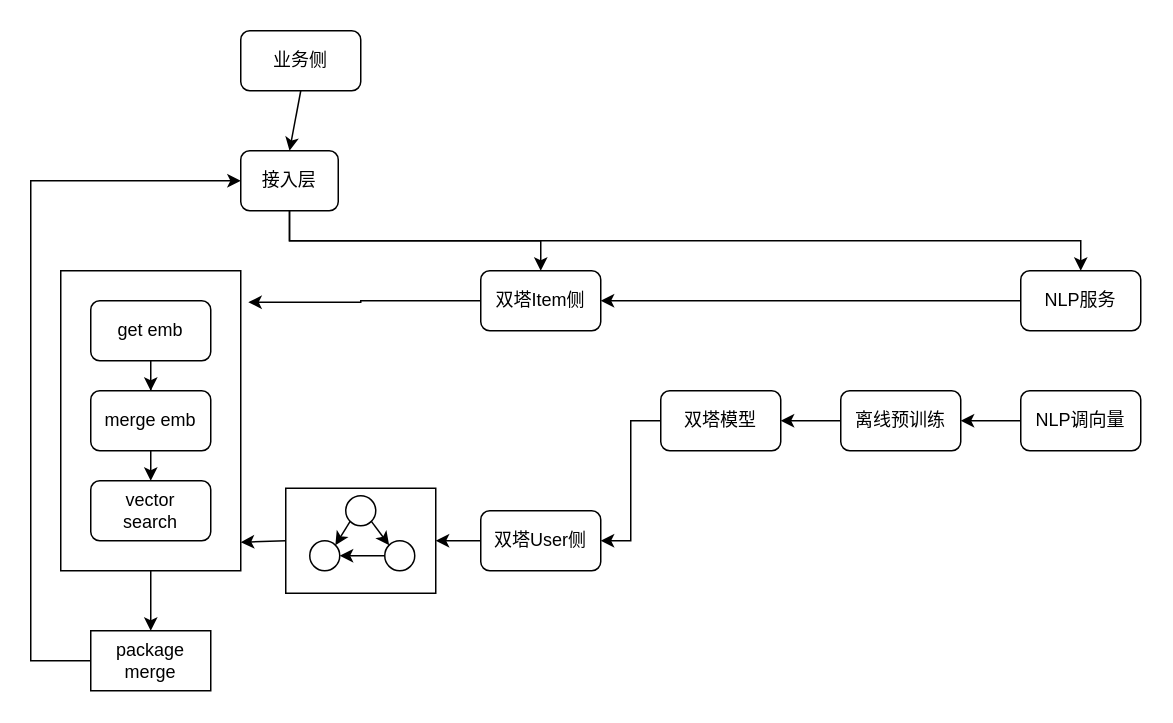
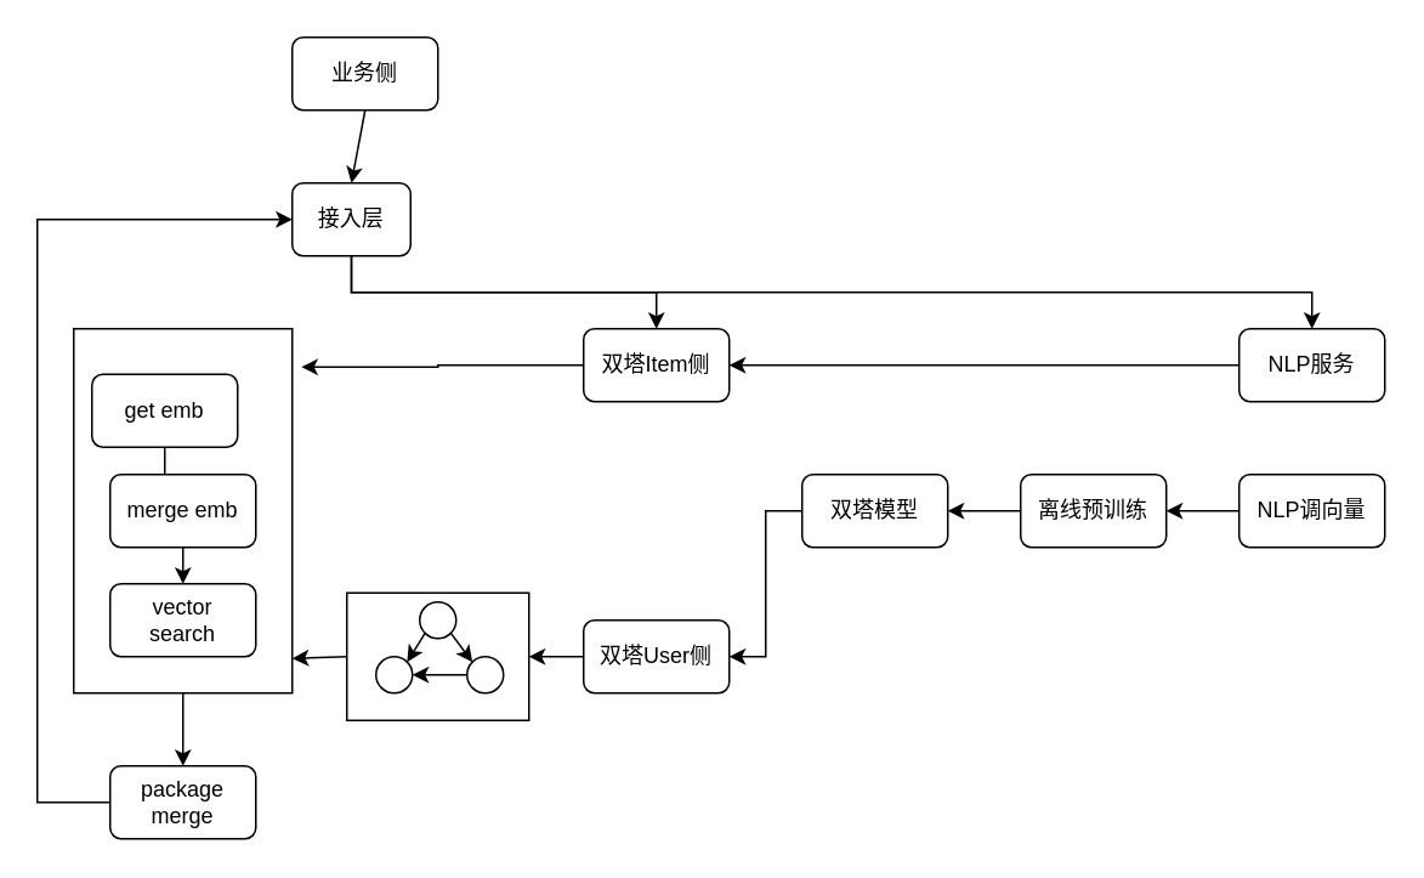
  <mxCell id="0" />
  <mxCell id="1" parent="0" />
  <mxCell id="2" style="edgeStyle=none;rounded=0;orthogonalLoop=1;jettySize=auto;html=1;exitX=0.5;exitY=1;exitDx=0;exitDy=0;entryX=0.5;entryY=0;entryDx=0;entryDy=0;" edge="1" parent="1" source="3" target="6"><mxGeometry relative="1" as="geometry" /></mxCell>
  <mxCell id="3" value="业务侧" style="rounded=1;whiteSpace=wrap;html=1;" vertex="1" parent="1"><mxGeometry x="160" y="20" width="80" height="40" as="geometry" /></mxCell>
  <mxCell id="4" style="edgeStyle=orthogonalEdgeStyle;rounded=0;orthogonalLoop=1;jettySize=auto;html=1;exitX=0.5;exitY=1;exitDx=0;exitDy=0;" edge="1" parent="1" source="6" target="8"><mxGeometry relative="1" as="geometry" /></mxCell>
  <mxCell id="5" style="edgeStyle=orthogonalEdgeStyle;rounded=0;orthogonalLoop=1;jettySize=auto;html=1;exitX=0.5;exitY=1;exitDx=0;exitDy=0;" edge="1" parent="1" source="6" target="10"><mxGeometry relative="1" as="geometry" /></mxCell>
  <mxCell id="6" value="接入层" style="rounded=1;whiteSpace=wrap;html=1;" vertex="1" parent="1"><mxGeometry x="160" y="100" width="65" height="40" as="geometry" /></mxCell>
  <mxCell id="7" style="edgeStyle=orthogonalEdgeStyle;rounded=0;orthogonalLoop=1;jettySize=auto;html=1;exitX=0;exitY=0.5;exitDx=0;exitDy=0;entryX=1.042;entryY=0.105;entryDx=0;entryDy=0;entryPerimeter=0;" edge="1" parent="1" source="8" target="20"><mxGeometry relative="1" as="geometry" /></mxCell>
  <mxCell id="8" value="双塔Item侧" style="rounded=1;whiteSpace=wrap;html=1;" vertex="1" parent="1"><mxGeometry x="320" y="180" width="80" height="40" as="geometry" /></mxCell>
  <mxCell id="9" style="edgeStyle=orthogonalEdgeStyle;rounded=0;orthogonalLoop=1;jettySize=auto;html=1;exitX=0;exitY=0.5;exitDx=0;exitDy=0;entryX=1;entryY=0.5;entryDx=0;entryDy=0;" edge="1" parent="1" source="10" target="8"><mxGeometry relative="1" as="geometry" /></mxCell>
  <mxCell id="10" value="NLP服务" style="rounded=1;whiteSpace=wrap;html=1;" vertex="1" parent="1"><mxGeometry x="680" y="180" width="80" height="40" as="geometry" /></mxCell>
  <mxCell id="11" style="edgeStyle=orthogonalEdgeStyle;rounded=0;orthogonalLoop=1;jettySize=auto;html=1;exitX=0;exitY=0.5;exitDx=0;exitDy=0;entryX=1;entryY=0.5;entryDx=0;entryDy=0;" edge="1" parent="1" source="12" target="14"><mxGeometry relative="1" as="geometry" /></mxCell>
  <mxCell id="12" value="NLP调向量" style="rounded=1;whiteSpace=wrap;html=1;" vertex="1" parent="1"><mxGeometry x="680" y="260" width="80" height="40" as="geometry" /></mxCell>
  <mxCell id="13" style="edgeStyle=orthogonalEdgeStyle;rounded=0;orthogonalLoop=1;jettySize=auto;html=1;exitX=0;exitY=0.5;exitDx=0;exitDy=0;entryX=1;entryY=0.5;entryDx=0;entryDy=0;" edge="1" parent="1" source="14" target="16"><mxGeometry relative="1" as="geometry" /></mxCell>
  <mxCell id="14" value="离线预训练" style="rounded=1;whiteSpace=wrap;html=1;" vertex="1" parent="1"><mxGeometry x="560" y="260" width="80" height="40" as="geometry" /></mxCell>
  <mxCell id="15" style="edgeStyle=orthogonalEdgeStyle;rounded=0;orthogonalLoop=1;jettySize=auto;html=1;exitX=0;exitY=0.5;exitDx=0;exitDy=0;entryX=1;entryY=0.5;entryDx=0;entryDy=0;" edge="1" parent="1" source="16" target="18"><mxGeometry relative="1" as="geometry" /></mxCell>
  <mxCell id="16" value="双塔模型" style="rounded=1;whiteSpace=wrap;html=1;" vertex="1" parent="1"><mxGeometry x="440" y="260" width="80" height="40" as="geometry" /></mxCell>
  <mxCell id="17" style="edgeStyle=none;rounded=0;orthogonalLoop=1;jettySize=auto;html=1;exitX=0;exitY=0.5;exitDx=0;exitDy=0;" edge="1" parent="1" source="18" target="27"><mxGeometry relative="1" as="geometry" /></mxCell>
  <mxCell id="18" value="双塔User侧" style="rounded=1;whiteSpace=wrap;html=1;" vertex="1" parent="1"><mxGeometry x="320" y="340" width="80" height="40" as="geometry" /></mxCell>
  <mxCell id="19" style="edgeStyle=none;rounded=0;orthogonalLoop=1;jettySize=auto;html=1;exitX=0.5;exitY=1;exitDx=0;exitDy=0;" edge="1" parent="1" source="20" target="35"><mxGeometry relative="1" as="geometry" /></mxCell>
  <mxCell id="20" value="" style="rounded=0;whiteSpace=wrap;html=1;" vertex="1" parent="1"><mxGeometry x="40" y="180" width="120" height="200" as="geometry" /></mxCell>
  <mxCell id="21" style="edgeStyle=orthogonalEdgeStyle;rounded=0;orthogonalLoop=1;jettySize=auto;html=1;exitX=0.5;exitY=1;exitDx=0;exitDy=0;" edge="1" parent="1" source="22" target="24"><mxGeometry relative="1" as="geometry" /></mxCell>
- <mxCell id="22" value="get emb" style="rounded=1;whiteSpace=wrap;html=1;" vertex="1" parent="1"><mxGeometry x="60" y="200" width="80" height="40" as="geometry" /></mxCell>
+ <mxCell id="22" value="get emb" style="rounded=1;whiteSpace=wrap;html=1;" vertex="1" parent="1"><mxGeometry x="50" y="205" width="80" height="40" as="geometry" /></mxCell>
  <mxCell id="23" style="edgeStyle=orthogonalEdgeStyle;rounded=0;orthogonalLoop=1;jettySize=auto;html=1;exitX=0.5;exitY=1;exitDx=0;exitDy=0;entryX=0.5;entryY=0;entryDx=0;entryDy=0;" edge="1" parent="1" source="24" target="25"><mxGeometry relative="1" as="geometry" /></mxCell>
  <mxCell id="24" value="merge emb" style="rounded=1;whiteSpace=wrap;html=1;" vertex="1" parent="1"><mxGeometry x="60" y="260" width="80" height="40" as="geometry" /></mxCell>
  <mxCell id="25" value="vector&lt;br&gt;search" style="rounded=1;whiteSpace=wrap;html=1;" vertex="1" parent="1"><mxGeometry x="60" y="320" width="80" height="40" as="geometry" /></mxCell>
  <mxCell id="26" style="edgeStyle=none;rounded=0;orthogonalLoop=1;jettySize=auto;html=1;exitX=0;exitY=0.5;exitDx=0;exitDy=0;entryX=1;entryY=0.905;entryDx=0;entryDy=0;entryPerimeter=0;" edge="1" parent="1" source="27" target="20"><mxGeometry relative="1" as="geometry" /></mxCell>
  <mxCell id="27" value="" style="rounded=0;whiteSpace=wrap;html=1;" vertex="1" parent="1"><mxGeometry x="190" y="325" width="100" height="70" as="geometry" /></mxCell>
  <mxCell id="28" style="rounded=0;orthogonalLoop=1;jettySize=auto;html=1;exitX=0;exitY=1;exitDx=0;exitDy=0;entryX=1;entryY=0;entryDx=0;entryDy=0;" edge="1" parent="1" source="30" target="33"><mxGeometry relative="1" as="geometry" /></mxCell>
  <mxCell id="29" style="edgeStyle=none;rounded=0;orthogonalLoop=1;jettySize=auto;html=1;exitX=1;exitY=1;exitDx=0;exitDy=0;entryX=0;entryY=0;entryDx=0;entryDy=0;" edge="1" parent="1" source="30" target="32"><mxGeometry relative="1" as="geometry" /></mxCell>
  <mxCell id="30" value="" style="ellipse;whiteSpace=wrap;html=1;aspect=fixed;" vertex="1" parent="1"><mxGeometry x="230" y="330" width="20" height="20" as="geometry" /></mxCell>
  <mxCell id="31" style="edgeStyle=none;rounded=0;orthogonalLoop=1;jettySize=auto;html=1;exitX=0;exitY=0.5;exitDx=0;exitDy=0;entryX=1;entryY=0.5;entryDx=0;entryDy=0;" edge="1" parent="1" source="32" target="33"><mxGeometry relative="1" as="geometry" /></mxCell>
  <mxCell id="32" value="" style="ellipse;whiteSpace=wrap;html=1;aspect=fixed;" vertex="1" parent="1"><mxGeometry x="256" y="360" width="20" height="20" as="geometry" /></mxCell>
  <mxCell id="33" value="" style="ellipse;whiteSpace=wrap;html=1;aspect=fixed;" vertex="1" parent="1"><mxGeometry x="206" y="360" width="20" height="20" as="geometry" /></mxCell>
  <mxCell id="34" style="edgeStyle=orthogonalEdgeStyle;rounded=0;orthogonalLoop=1;jettySize=auto;html=1;exitX=0;exitY=0.5;exitDx=0;exitDy=0;entryX=0;entryY=0.5;entryDx=0;entryDy=0;" edge="1" parent="1" source="35" target="6"><mxGeometry relative="1" as="geometry"><Array as="points"><mxPoint x="20" y="440" /><mxPoint x="20" y="120" /></Array></mxGeometry></mxCell>
- <mxCell id="35" value="package&lt;br&gt;merge" style="whiteSpace=wrap;html=1;rounded=0;" vertex="1" parent="1"><mxGeometry x="60" y="420" width="80" height="40" as="geometry" /></mxCell>
+ <mxCell id="35" value="package&lt;br&gt;merge" style="rounded=1;whiteSpace=wrap;html=1;" vertex="1" parent="1"><mxGeometry x="60" y="420" width="80" height="40" as="geometry" /></mxCell>
